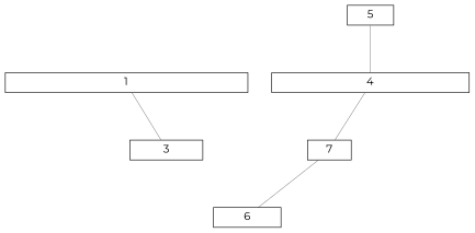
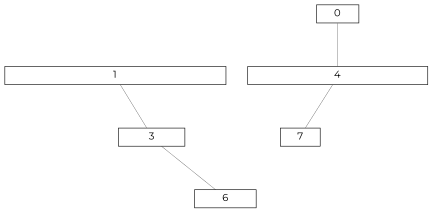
  graph {
    fontname=Montserrat
    fontsize=8
    splines=true
    node [fillcolor=none fixedsize=true fontname=Montserrat fontsize=8 margin=0 penwidth=0.5 shape=rect]
    edge [dir=none fontname=Montserrat penwidth=0.2]
    1 [height=0.207 width=2.547]
    3 [height=0.207 width=0.769]
    4 [height=0.207 width=2.065]
-   5 [height=0.207 width=0.483]
+   5 [height=0.207 width=0.483 label=0]
    6 [height=0.207 width=0.712]
    7 [height=0.207 width=0.464]
    subgraph sub_1 {
      1
      3
      4
      5
      6
      7
    }
    1 -- 3
    4 -- 7
    5 -- 4
-   7 -- 6
+   3 -- 6
  }
